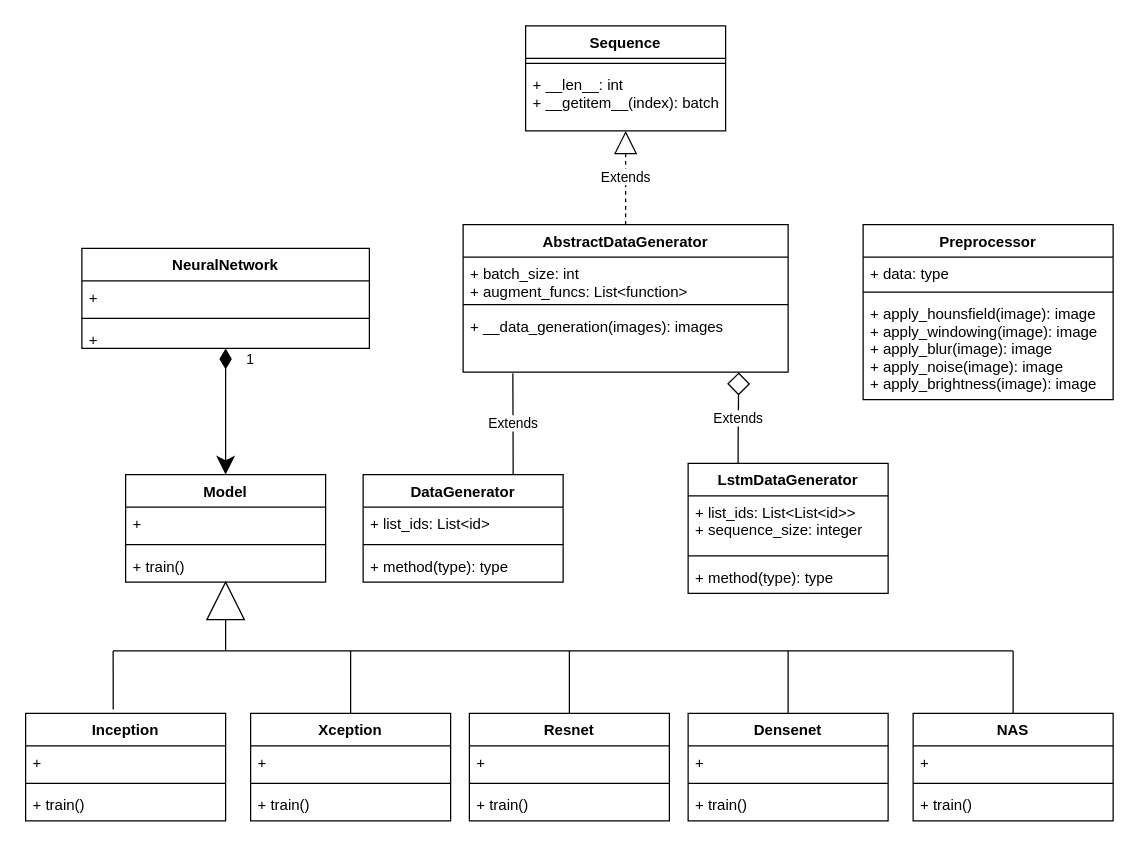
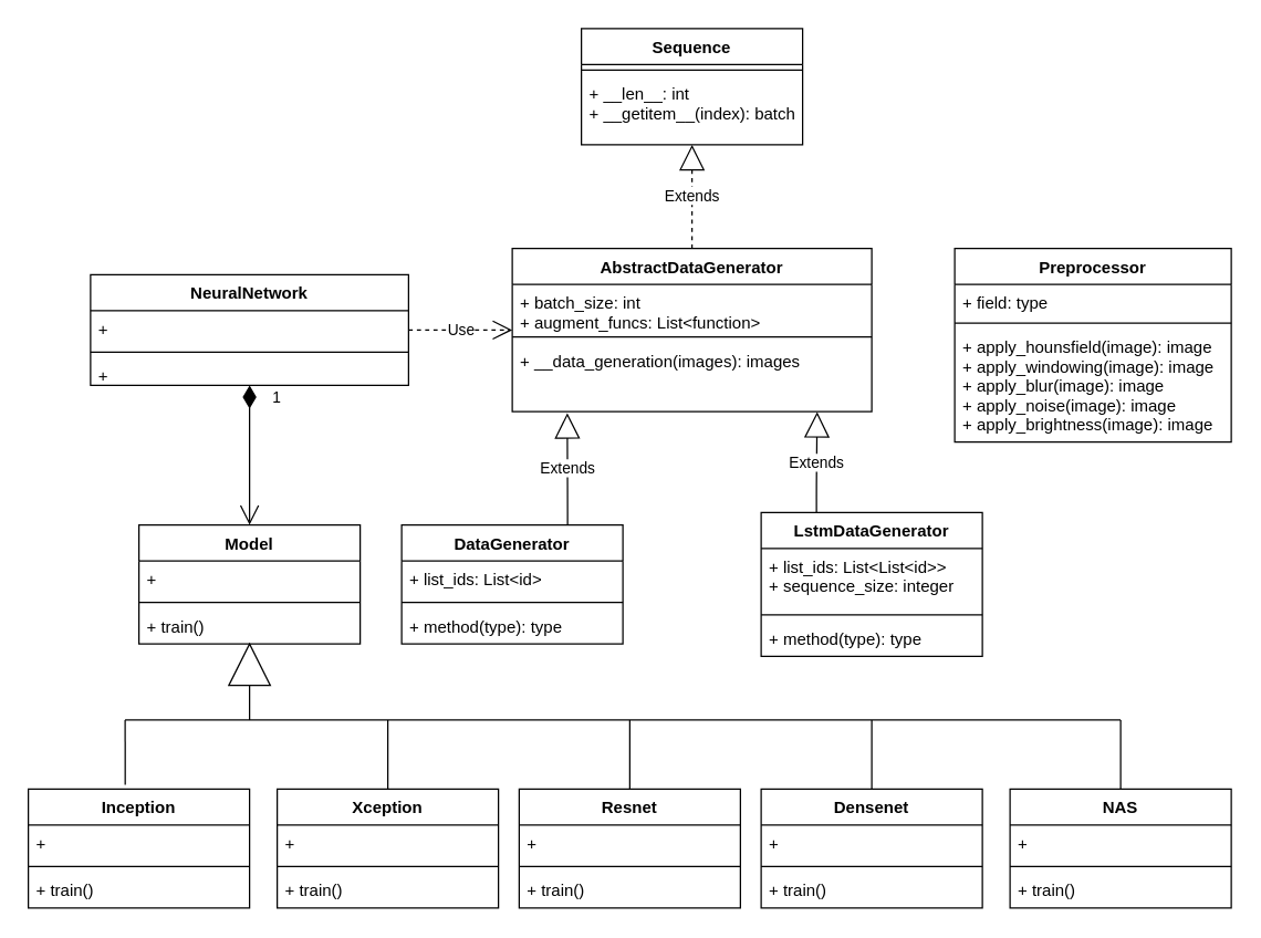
  <mxCell id="0" />
  <mxCell id="1" parent="0" />
  <mxCell id="2" value="Preprocessor" style="swimlane;fontStyle=1;align=center;verticalAlign=top;childLayout=stackLayout;horizontal=1;startSize=26;horizontalStack=0;resizeParent=1;resizeParentMax=0;resizeLast=0;collapsible=1;marginBottom=0;" parent="1" vertex="1"><mxGeometry x="690" y="179" width="200" height="140" as="geometry" /></mxCell>
- <mxCell id="3" value="+ data: type" style="text;strokeColor=none;fillColor=none;align=left;verticalAlign=top;spacingLeft=4;spacingRight=4;overflow=hidden;rotatable=0;points=[[0,0.5],[1,0.5]];portConstraint=eastwest;" parent="2" vertex="1"><mxGeometry y="26" width="200" height="24" as="geometry" /></mxCell>
+ <mxCell id="3" value="+ field: type" style="text;strokeColor=none;fillColor=none;align=left;verticalAlign=top;spacingLeft=4;spacingRight=4;overflow=hidden;rotatable=0;points=[[0,0.5],[1,0.5]];portConstraint=eastwest;" parent="2" vertex="1"><mxGeometry y="26" width="200" height="24" as="geometry" /></mxCell>
  <mxCell id="4" value="" style="line;strokeWidth=1;fillColor=none;align=left;verticalAlign=middle;spacingTop=-1;spacingLeft=3;spacingRight=3;rotatable=0;labelPosition=right;points=[];portConstraint=eastwest;" parent="2" vertex="1"><mxGeometry y="50" width="200" height="8" as="geometry" /></mxCell>
  <mxCell id="5" value="+ apply_hounsfield(image): image&#10;+ apply_windowing(image): image&#10;+ apply_blur(image): image&#10;+ apply_noise(image): image&#10;+ apply_brightness(image): image&#10;" style="text;strokeColor=none;fillColor=none;align=left;verticalAlign=top;spacingLeft=4;spacingRight=4;overflow=hidden;rotatable=0;points=[[0,0.5],[1,0.5]];portConstraint=eastwest;fontStyle=0" parent="2" vertex="1"><mxGeometry y="58" width="200" height="82" as="geometry" /></mxCell>
  <mxCell id="6" value="DataGenerator" style="swimlane;fontStyle=1;align=center;verticalAlign=top;childLayout=stackLayout;horizontal=1;startSize=26;horizontalStack=0;resizeParent=1;resizeParentMax=0;resizeLast=0;collapsible=1;marginBottom=0;" parent="1" vertex="1"><mxGeometry x="290" y="379" width="160" height="86" as="geometry" /></mxCell>
  <mxCell id="7" value="+ list_ids: List&lt;id&gt;" style="text;strokeColor=none;fillColor=none;align=left;verticalAlign=top;spacingLeft=4;spacingRight=4;overflow=hidden;rotatable=0;points=[[0,0.5],[1,0.5]];portConstraint=eastwest;" parent="6" vertex="1"><mxGeometry y="26" width="160" height="26" as="geometry" /></mxCell>
  <mxCell id="8" value="" style="line;strokeWidth=1;fillColor=none;align=left;verticalAlign=middle;spacingTop=-1;spacingLeft=3;spacingRight=3;rotatable=0;labelPosition=right;points=[];portConstraint=eastwest;" parent="6" vertex="1"><mxGeometry y="52" width="160" height="8" as="geometry" /></mxCell>
  <mxCell id="9" value="+ method(type): type" style="text;strokeColor=none;fillColor=none;align=left;verticalAlign=top;spacingLeft=4;spacingRight=4;overflow=hidden;rotatable=0;points=[[0,0.5],[1,0.5]];portConstraint=eastwest;" parent="6" vertex="1"><mxGeometry y="60" width="160" height="26" as="geometry" /></mxCell>
  <mxCell id="10" value="LstmDataGenerator" style="swimlane;fontStyle=1;align=center;verticalAlign=top;childLayout=stackLayout;horizontal=1;startSize=26;horizontalStack=0;resizeParent=1;resizeParentMax=0;resizeLast=0;collapsible=1;marginBottom=0;" parent="1" vertex="1"><mxGeometry x="550" y="370" width="160" height="104" as="geometry" /></mxCell>
  <mxCell id="11" value="+ list_ids: List&lt;List&lt;id&gt;&gt;&#10;+ sequence_size: integer" style="text;strokeColor=none;fillColor=none;align=left;verticalAlign=top;spacingLeft=4;spacingRight=4;overflow=hidden;rotatable=0;points=[[0,0.5],[1,0.5]];portConstraint=eastwest;" parent="10" vertex="1"><mxGeometry y="26" width="160" height="44" as="geometry" /></mxCell>
  <mxCell id="12" value="" style="line;strokeWidth=1;fillColor=none;align=left;verticalAlign=middle;spacingTop=-1;spacingLeft=3;spacingRight=3;rotatable=0;labelPosition=right;points=[];portConstraint=eastwest;" parent="10" vertex="1"><mxGeometry y="70" width="160" height="8" as="geometry" /></mxCell>
  <mxCell id="13" value="+ method(type): type" style="text;strokeColor=none;fillColor=none;align=left;verticalAlign=top;spacingLeft=4;spacingRight=4;overflow=hidden;rotatable=0;points=[[0,0.5],[1,0.5]];portConstraint=eastwest;" parent="10" vertex="1"><mxGeometry y="78" width="160" height="26" as="geometry" /></mxCell>
- <mxCell id="14" value="Extends" style="endArrow=none;endSize=16;endFill=0;html=1;entryX=0.153;entryY=1.02;entryDx=0;entryDy=0;entryPerimeter=0;exitX=0.75;exitY=0;exitDx=0;exitDy=0;" parent="1" source="6" target="23" edge="1"><mxGeometry width="160" relative="1" as="geometry"><mxPoint x="480" y="422" as="sourcePoint" /><mxPoint x="440" y="330" as="targetPoint" /><Array as="points"><mxPoint x="410" y="360" /></Array></mxGeometry></mxCell>
- <mxCell id="15" value="Extends" style="endArrow=diamond;endSize=16;endFill=0;html=1;exitX=0.25;exitY=0;exitDx=0;exitDy=0;entryX=0.848;entryY=1.004;entryDx=0;entryDy=0;entryPerimeter=0;" parent="1" source="10" target="23" edge="1"><mxGeometry width="160" relative="1" as="geometry"><mxPoint x="100" y="360" as="sourcePoint" /><mxPoint x="600" y="310" as="targetPoint" /><Array as="points"><mxPoint x="590" y="350" /></Array></mxGeometry></mxCell>
+ <mxCell id="14" value="Extends" style="endArrow=block;endSize=16;endFill=0;html=1;entryX=0.153;entryY=1.02;entryDx=0;entryDy=0;entryPerimeter=0;exitX=0.75;exitY=0;exitDx=0;exitDy=0;" parent="1" source="6" target="23" edge="1"><mxGeometry width="160" relative="1" as="geometry"><mxPoint x="480" y="422" as="sourcePoint" /><mxPoint x="440" y="330" as="targetPoint" /><Array as="points"><mxPoint x="410" y="360" /></Array></mxGeometry></mxCell>
+ <mxCell id="15" value="Extends" style="endArrow=block;endSize=16;endFill=0;html=1;exitX=0.25;exitY=0;exitDx=0;exitDy=0;entryX=0.848;entryY=1.004;entryDx=0;entryDy=0;entryPerimeter=0;" parent="1" source="10" target="23" edge="1"><mxGeometry width="160" relative="1" as="geometry"><mxPoint x="100" y="360" as="sourcePoint" /><mxPoint x="600" y="310" as="targetPoint" /><Array as="points"><mxPoint x="590" y="350" /></Array></mxGeometry></mxCell>
  <mxCell id="16" value="Sequence" style="swimlane;fontStyle=1;align=center;verticalAlign=top;childLayout=stackLayout;horizontal=1;startSize=26;horizontalStack=0;resizeParent=1;resizeParentMax=0;resizeLast=0;collapsible=1;marginBottom=0;" parent="1" vertex="1"><mxGeometry x="420" y="20" width="160" height="84" as="geometry" /></mxCell>
  <mxCell id="17" value="" style="line;strokeWidth=1;fillColor=none;align=left;verticalAlign=middle;spacingTop=-1;spacingLeft=3;spacingRight=3;rotatable=0;labelPosition=right;points=[];portConstraint=eastwest;" parent="16" vertex="1"><mxGeometry y="26" width="160" height="8" as="geometry" /></mxCell>
  <mxCell id="18" value="+ __len__: int&#10;+ __getitem__(index): batch" style="text;strokeColor=none;fillColor=none;align=left;verticalAlign=top;spacingLeft=4;spacingRight=4;overflow=hidden;rotatable=0;points=[[0,0.5],[1,0.5]];portConstraint=eastwest;" parent="16" vertex="1"><mxGeometry y="34" width="160" height="50" as="geometry" /></mxCell>
  <mxCell id="19" value="Extends" style="endArrow=block;endSize=16;endFill=0;html=1;dashed=1;" parent="1" source="20" target="16" edge="1"><mxGeometry width="160" relative="1" as="geometry"><mxPoint x="233.352" y="213" as="sourcePoint" /><mxPoint x="260" y="430" as="targetPoint" /></mxGeometry></mxCell>
  <mxCell id="20" value="AbstractDataGenerator" style="swimlane;fontStyle=1;align=center;verticalAlign=top;childLayout=stackLayout;horizontal=1;startSize=26;horizontalStack=0;resizeParent=1;resizeParentMax=0;resizeLast=0;collapsible=1;marginBottom=0;swimlaneFillColor=none;shadow=0;comic=0;" parent="1" vertex="1"><mxGeometry x="370" y="179" width="260" height="118" as="geometry" /></mxCell>
  <mxCell id="21" value="+ batch_size: int&#10;+ augment_funcs: List&lt;function&gt;" style="text;strokeColor=none;fillColor=none;align=left;verticalAlign=top;spacingLeft=4;spacingRight=4;overflow=hidden;rotatable=0;points=[[0,0.5],[1,0.5]];portConstraint=eastwest;" parent="20" vertex="1"><mxGeometry y="26" width="260" height="34" as="geometry" /></mxCell>
  <mxCell id="22" value="" style="line;strokeWidth=1;fillColor=none;align=left;verticalAlign=middle;spacingTop=-1;spacingLeft=3;spacingRight=3;rotatable=0;labelPosition=right;points=[];portConstraint=eastwest;" parent="20" vertex="1"><mxGeometry y="60" width="260" height="8" as="geometry" /></mxCell>
  <mxCell id="23" value="+ __data_generation(images): images" style="text;strokeColor=none;fillColor=none;align=left;verticalAlign=top;spacingLeft=4;spacingRight=4;overflow=hidden;rotatable=0;points=[[0,0.5],[1,0.5]];portConstraint=eastwest;" parent="20" vertex="1"><mxGeometry y="68" width="260" height="50" as="geometry" /></mxCell>
  <mxCell id="24" value="NeuralNetwork" style="swimlane;fontStyle=1;align=center;verticalAlign=top;childLayout=stackLayout;horizontal=1;startSize=26;horizontalStack=0;resizeParent=1;resizeParentMax=0;resizeLast=0;collapsible=1;marginBottom=0;" parent="1" vertex="1"><mxGeometry x="65" y="198" width="230" height="80" as="geometry" /></mxCell>
  <mxCell id="25" value="+" style="text;strokeColor=none;fillColor=none;align=left;verticalAlign=top;spacingLeft=4;spacingRight=4;overflow=hidden;rotatable=0;points=[[0,0.5],[1,0.5]];portConstraint=eastwest;" parent="24" vertex="1"><mxGeometry y="26" width="230" height="26" as="geometry" /></mxCell>
  <mxCell id="26" value="" style="line;strokeWidth=1;fillColor=none;align=left;verticalAlign=middle;spacingTop=-1;spacingLeft=3;spacingRight=3;rotatable=0;labelPosition=right;points=[];portConstraint=eastwest;" parent="24" vertex="1"><mxGeometry y="52" width="230" height="8" as="geometry" /></mxCell>
  <mxCell id="27" value="+" style="text;strokeColor=none;fillColor=none;align=left;verticalAlign=top;spacingLeft=4;spacingRight=4;overflow=hidden;rotatable=0;points=[[0,0.5],[1,0.5]];portConstraint=eastwest;" parent="24" vertex="1"><mxGeometry y="60" width="230" height="20" as="geometry" /></mxCell>
  <mxCell id="28" value="Model" style="swimlane;fontStyle=1;align=center;verticalAlign=top;childLayout=stackLayout;horizontal=1;startSize=26;horizontalStack=0;resizeParent=1;resizeParentMax=0;resizeLast=0;collapsible=1;marginBottom=0;" parent="1" vertex="1"><mxGeometry x="100" y="379" width="160" height="86" as="geometry" /></mxCell>
  <mxCell id="29" value="+ " style="text;strokeColor=none;fillColor=none;align=left;verticalAlign=top;spacingLeft=4;spacingRight=4;overflow=hidden;rotatable=0;points=[[0,0.5],[1,0.5]];portConstraint=eastwest;" parent="28" vertex="1"><mxGeometry y="26" width="160" height="26" as="geometry" /></mxCell>
  <mxCell id="30" value="" style="line;strokeWidth=1;fillColor=none;align=left;verticalAlign=middle;spacingTop=-1;spacingLeft=3;spacingRight=3;rotatable=0;labelPosition=right;points=[];portConstraint=eastwest;" parent="28" vertex="1"><mxGeometry y="52" width="160" height="8" as="geometry" /></mxCell>
  <mxCell id="31" value="+ train()" style="text;strokeColor=none;fillColor=none;align=left;verticalAlign=top;spacingLeft=4;spacingRight=4;overflow=hidden;rotatable=0;points=[[0,0.5],[1,0.5]];portConstraint=eastwest;" parent="28" vertex="1"><mxGeometry y="60" width="160" height="26" as="geometry" /></mxCell>
- <mxCell id="32" value="1" style="endArrow=classic;html=1;endSize=12;startArrow=diamondThin;startSize=14;startFill=1;edgeStyle=orthogonalEdgeStyle;align=left;verticalAlign=bottom;" parent="1" source="24" target="28" edge="1"><mxGeometry x="-0.65" y="15" relative="1" as="geometry"><mxPoint x="100" y="520" as="sourcePoint" /><mxPoint x="260" y="520" as="targetPoint" /><mxPoint as="offset" /></mxGeometry></mxCell>
+ <mxCell id="32" value="1" style="endArrow=open;html=1;endSize=12;startArrow=diamondThin;startSize=14;startFill=1;edgeStyle=orthogonalEdgeStyle;align=left;verticalAlign=bottom;" parent="1" source="24" target="28" edge="1"><mxGeometry x="-0.65" y="15" relative="1" as="geometry"><mxPoint x="100" y="520" as="sourcePoint" /><mxPoint x="260" y="520" as="targetPoint" /><mxPoint as="offset" /></mxGeometry></mxCell>
  <mxCell id="33" value="Inception" style="swimlane;fontStyle=1;align=center;verticalAlign=top;childLayout=stackLayout;horizontal=1;startSize=26;horizontalStack=0;resizeParent=1;resizeParentMax=0;resizeLast=0;collapsible=1;marginBottom=0;" parent="1" vertex="1"><mxGeometry x="20" y="570" width="160" height="86" as="geometry" /></mxCell>
  <mxCell id="34" value="+" style="text;strokeColor=none;fillColor=none;align=left;verticalAlign=top;spacingLeft=4;spacingRight=4;overflow=hidden;rotatable=0;points=[[0,0.5],[1,0.5]];portConstraint=eastwest;" parent="33" vertex="1"><mxGeometry y="26" width="160" height="26" as="geometry" /></mxCell>
  <mxCell id="35" value="" style="line;strokeWidth=1;fillColor=none;align=left;verticalAlign=middle;spacingTop=-1;spacingLeft=3;spacingRight=3;rotatable=0;labelPosition=right;points=[];portConstraint=eastwest;" parent="33" vertex="1"><mxGeometry y="52" width="160" height="8" as="geometry" /></mxCell>
  <mxCell id="36" value="+ train()" style="text;strokeColor=none;fillColor=none;align=left;verticalAlign=top;spacingLeft=4;spacingRight=4;overflow=hidden;rotatable=0;points=[[0,0.5],[1,0.5]];portConstraint=eastwest;" parent="33" vertex="1"><mxGeometry y="60" width="160" height="26" as="geometry" /></mxCell>
  <mxCell id="37" value="Xception" style="swimlane;fontStyle=1;align=center;verticalAlign=top;childLayout=stackLayout;horizontal=1;startSize=26;horizontalStack=0;resizeParent=1;resizeParentMax=0;resizeLast=0;collapsible=1;marginBottom=0;" parent="1" vertex="1"><mxGeometry x="200" y="570" width="160" height="86" as="geometry" /></mxCell>
  <mxCell id="38" value="+" style="text;strokeColor=none;fillColor=none;align=left;verticalAlign=top;spacingLeft=4;spacingRight=4;overflow=hidden;rotatable=0;points=[[0,0.5],[1,0.5]];portConstraint=eastwest;" parent="37" vertex="1"><mxGeometry y="26" width="160" height="26" as="geometry" /></mxCell>
  <mxCell id="39" value="" style="line;strokeWidth=1;fillColor=none;align=left;verticalAlign=middle;spacingTop=-1;spacingLeft=3;spacingRight=3;rotatable=0;labelPosition=right;points=[];portConstraint=eastwest;" parent="37" vertex="1"><mxGeometry y="52" width="160" height="8" as="geometry" /></mxCell>
  <mxCell id="40" value="+ train()" style="text;strokeColor=none;fillColor=none;align=left;verticalAlign=top;spacingLeft=4;spacingRight=4;overflow=hidden;rotatable=0;points=[[0,0.5],[1,0.5]];portConstraint=eastwest;" parent="37" vertex="1"><mxGeometry y="60" width="160" height="26" as="geometry" /></mxCell>
  <mxCell id="41" value="Resnet" style="swimlane;fontStyle=1;align=center;verticalAlign=top;childLayout=stackLayout;horizontal=1;startSize=26;horizontalStack=0;resizeParent=1;resizeParentMax=0;resizeLast=0;collapsible=1;marginBottom=0;" parent="1" vertex="1"><mxGeometry x="375" y="570" width="160" height="86" as="geometry" /></mxCell>
  <mxCell id="42" value="+" style="text;strokeColor=none;fillColor=none;align=left;verticalAlign=top;spacingLeft=4;spacingRight=4;overflow=hidden;rotatable=0;points=[[0,0.5],[1,0.5]];portConstraint=eastwest;" parent="41" vertex="1"><mxGeometry y="26" width="160" height="26" as="geometry" /></mxCell>
  <mxCell id="43" value="" style="line;strokeWidth=1;fillColor=none;align=left;verticalAlign=middle;spacingTop=-1;spacingLeft=3;spacingRight=3;rotatable=0;labelPosition=right;points=[];portConstraint=eastwest;" parent="41" vertex="1"><mxGeometry y="52" width="160" height="8" as="geometry" /></mxCell>
  <mxCell id="44" value="+ train()" style="text;strokeColor=none;fillColor=none;align=left;verticalAlign=top;spacingLeft=4;spacingRight=4;overflow=hidden;rotatable=0;points=[[0,0.5],[1,0.5]];portConstraint=eastwest;" parent="41" vertex="1"><mxGeometry y="60" width="160" height="26" as="geometry" /></mxCell>
  <mxCell id="45" value="Densenet" style="swimlane;fontStyle=1;align=center;verticalAlign=top;childLayout=stackLayout;horizontal=1;startSize=26;horizontalStack=0;resizeParent=1;resizeParentMax=0;resizeLast=0;collapsible=1;marginBottom=0;" parent="1" vertex="1"><mxGeometry x="550" y="570" width="160" height="86" as="geometry" /></mxCell>
  <mxCell id="46" value="+" style="text;strokeColor=none;fillColor=none;align=left;verticalAlign=top;spacingLeft=4;spacingRight=4;overflow=hidden;rotatable=0;points=[[0,0.5],[1,0.5]];portConstraint=eastwest;" parent="45" vertex="1"><mxGeometry y="26" width="160" height="26" as="geometry" /></mxCell>
  <mxCell id="47" value="" style="line;strokeWidth=1;fillColor=none;align=left;verticalAlign=middle;spacingTop=-1;spacingLeft=3;spacingRight=3;rotatable=0;labelPosition=right;points=[];portConstraint=eastwest;" parent="45" vertex="1"><mxGeometry y="52" width="160" height="8" as="geometry" /></mxCell>
  <mxCell id="48" value="+ train()" style="text;strokeColor=none;fillColor=none;align=left;verticalAlign=top;spacingLeft=4;spacingRight=4;overflow=hidden;rotatable=0;points=[[0,0.5],[1,0.5]];portConstraint=eastwest;" parent="45" vertex="1"><mxGeometry y="60" width="160" height="26" as="geometry" /></mxCell>
  <mxCell id="49" value="NAS" style="swimlane;fontStyle=1;align=center;verticalAlign=top;childLayout=stackLayout;horizontal=1;startSize=26;horizontalStack=0;resizeParent=1;resizeParentMax=0;resizeLast=0;collapsible=1;marginBottom=0;" parent="1" vertex="1"><mxGeometry x="730" y="570" width="160" height="86" as="geometry" /></mxCell>
  <mxCell id="50" value="+" style="text;strokeColor=none;fillColor=none;align=left;verticalAlign=top;spacingLeft=4;spacingRight=4;overflow=hidden;rotatable=0;points=[[0,0.5],[1,0.5]];portConstraint=eastwest;" parent="49" vertex="1"><mxGeometry y="26" width="160" height="26" as="geometry" /></mxCell>
  <mxCell id="51" value="" style="line;strokeWidth=1;fillColor=none;align=left;verticalAlign=middle;spacingTop=-1;spacingLeft=3;spacingRight=3;rotatable=0;labelPosition=right;points=[];portConstraint=eastwest;" parent="49" vertex="1"><mxGeometry y="52" width="160" height="8" as="geometry" /></mxCell>
  <mxCell id="52" value="+ train()" style="text;strokeColor=none;fillColor=none;align=left;verticalAlign=top;spacingLeft=4;spacingRight=4;overflow=hidden;rotatable=0;points=[[0,0.5],[1,0.5]];portConstraint=eastwest;" parent="49" vertex="1"><mxGeometry y="60" width="160" height="26" as="geometry" /></mxCell>
  <mxCell id="53" value="" style="verticalLabelPosition=bottom;verticalAlign=top;html=1;shape=mxgraph.basic.acute_triangle;dx=0.5;" parent="1" vertex="1"><mxGeometry x="165" y="465" width="30" height="30" as="geometry" /></mxCell>
  <mxCell id="54" value="" style="endArrow=none;html=1;exitX=0.438;exitY=-0.035;exitDx=0;exitDy=0;exitPerimeter=0;" parent="1" source="33" edge="1"><mxGeometry width="50" height="50" relative="1" as="geometry"><mxPoint x="20" y="730" as="sourcePoint" /><mxPoint y="520" as="targetPoint" x="90" /></mxGeometry></mxCell>
  <mxCell id="55" value="" style="endArrow=none;html=1;" parent="1" edge="1"><mxGeometry width="50" height="50" relative="1" as="geometry"><mxPoint y="520" as="sourcePoint" x="90" /><mxPoint x="810" y="520" as="targetPoint" /></mxGeometry></mxCell>
  <mxCell id="56" value="" style="endArrow=none;html=1;entryX=0.5;entryY=1;entryDx=0;entryDy=0;entryPerimeter=0;" parent="1" target="53" edge="1"><mxGeometry width="50" height="50" relative="1" as="geometry"><mxPoint x="180" y="520" as="sourcePoint" /><mxPoint y="700" as="targetPoint" x="90" /></mxGeometry></mxCell>
  <mxCell id="57" value="" style="endArrow=none;html=1;" parent="1" source="37" edge="1"><mxGeometry width="50" height="50" relative="1" as="geometry"><mxPoint x="50" y="760" as="sourcePoint" /><mxPoint x="280" y="520" as="targetPoint" /></mxGeometry></mxCell>
  <mxCell id="58" value="" style="endArrow=none;html=1;" parent="1" target="41" edge="1"><mxGeometry width="50" height="50" relative="1" as="geometry"><mxPoint x="455" y="520" as="sourcePoint" /><mxPoint x="110" y="720" as="targetPoint" /></mxGeometry></mxCell>
  <mxCell id="59" value="" style="endArrow=none;html=1;" parent="1" target="45" edge="1"><mxGeometry width="50" height="50" relative="1" as="geometry"><mxPoint x="630" y="520" as="sourcePoint" /><mxPoint x="120" y="730" as="targetPoint" /></mxGeometry></mxCell>
  <mxCell id="60" value="" style="endArrow=none;html=1;" parent="1" source="49" edge="1"><mxGeometry width="50" height="50" relative="1" as="geometry"><mxPoint x="80" y="790" as="sourcePoint" /><mxPoint x="810" y="520" as="targetPoint" /></mxGeometry></mxCell>
+ <mxCell id="61" value="Use" style="endArrow=open;endSize=12;dashed=1;html=1;" parent="1" source="24" target="20" edge="1"><mxGeometry width="160" relative="1" as="geometry"><mxPoint x="20" y="680" as="sourcePoint" /><mxPoint x="180" y="680" as="targetPoint" /></mxGeometry></mxCell>
